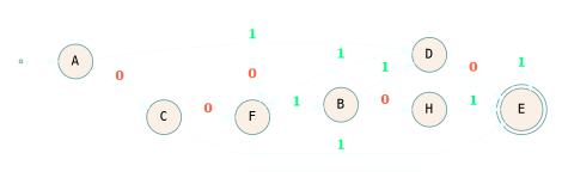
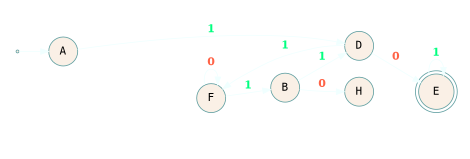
  digraph {
    rankdir=LR
    node [color=cadetblue fillcolor=linen fontname=monospace shape=circle style=filled]
    edge [color=azure fontcolor=springgreen]
    n1 [label=Start shape=point]
    n2 [label=A]
-   n3 [label=C]
    n4 [label=D]
    n5 [label=B]
    n6 [label=H]
    n7 [label=E shape=doublecircle]
    n8 [label=F]
    subgraph cluster_1 {
      color=white
      fontcolor=white
      n1
      n2
-     n3
      n4
      n5
      n6
      n7
      n8
    }
    n1 -> n2 [fontcolor=lightblue]
-   n2 -> n3 [fontcolor=tomato label=< <b>0</b> >]
    n2 -> n4 [label=< <b>1</b> >]
-   n3 -> n7 [label=< <b>1</b> >]
-   n3 -> n8 [fontcolor=tomato label=< <b>0</b> >]
    n4 -> n7 [fontcolor=tomato label=< <b>0</b> >]
    n4 -> n8 [label=< <b>1</b> >]
    n5 -> n4 [label=< <b>1</b> >]
    n5 -> n6 [fontcolor=tomato label=< <b>0</b> >]
-   n6 -> n7 [label=< <b>1</b> >]
    n7 -> n7 [label=< <b>1</b> >]
    n8 -> n5 [label=< <b>1</b> >]
    n8 -> n8 [fontcolor=tomato label=< <b>0</b> >]
  }
